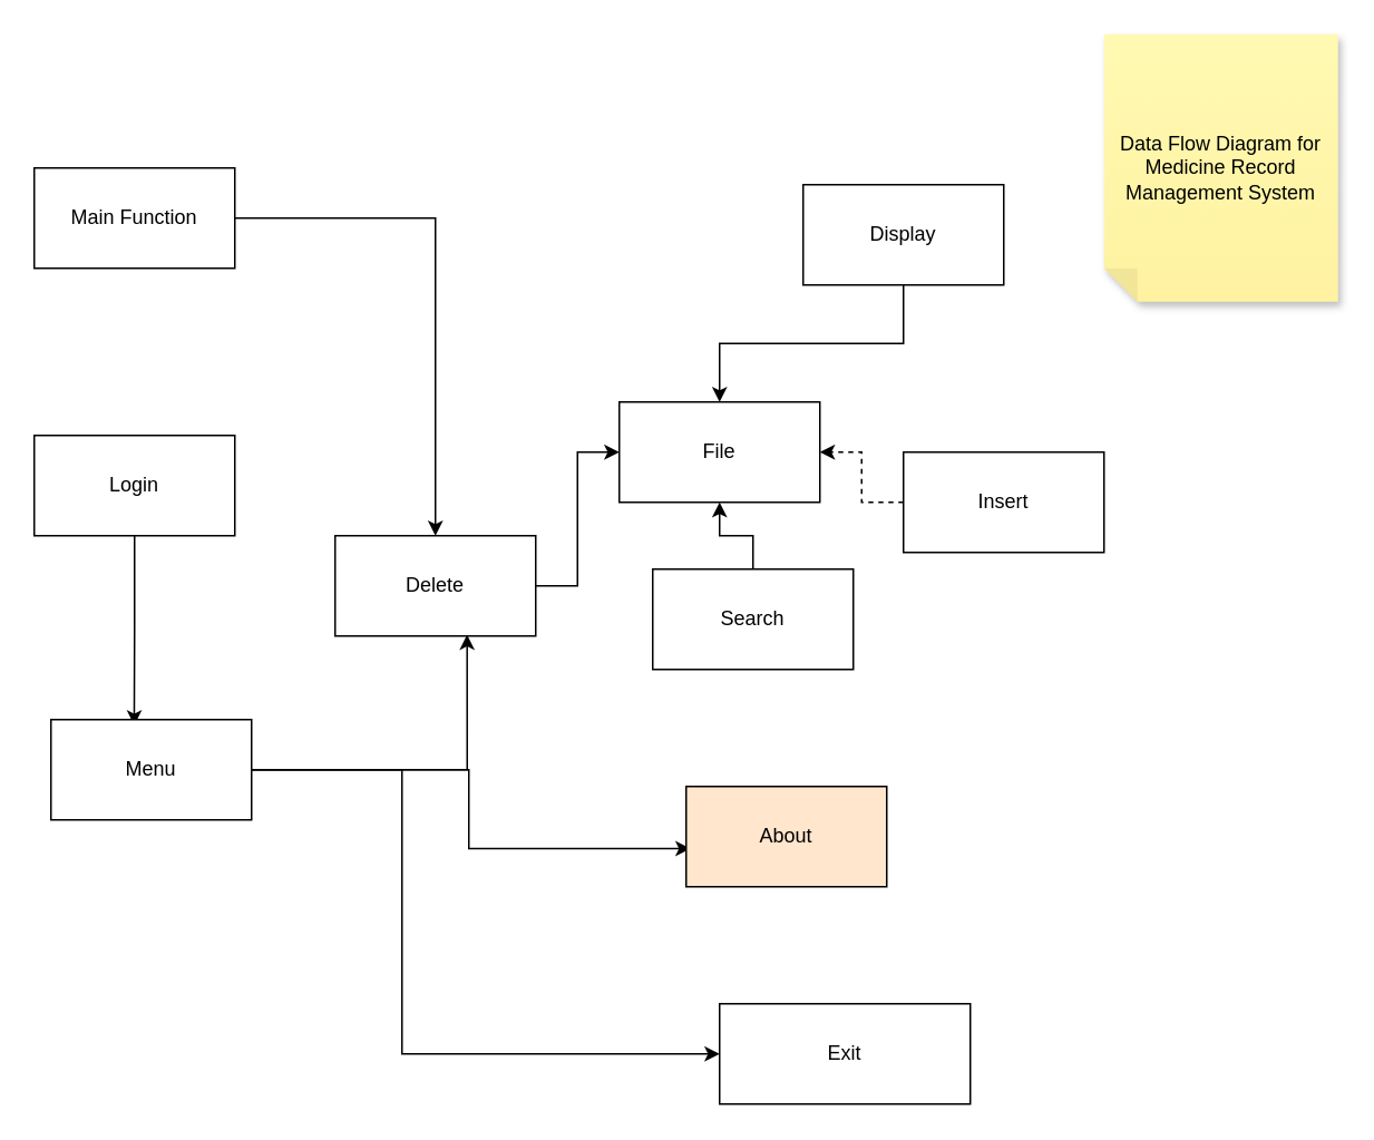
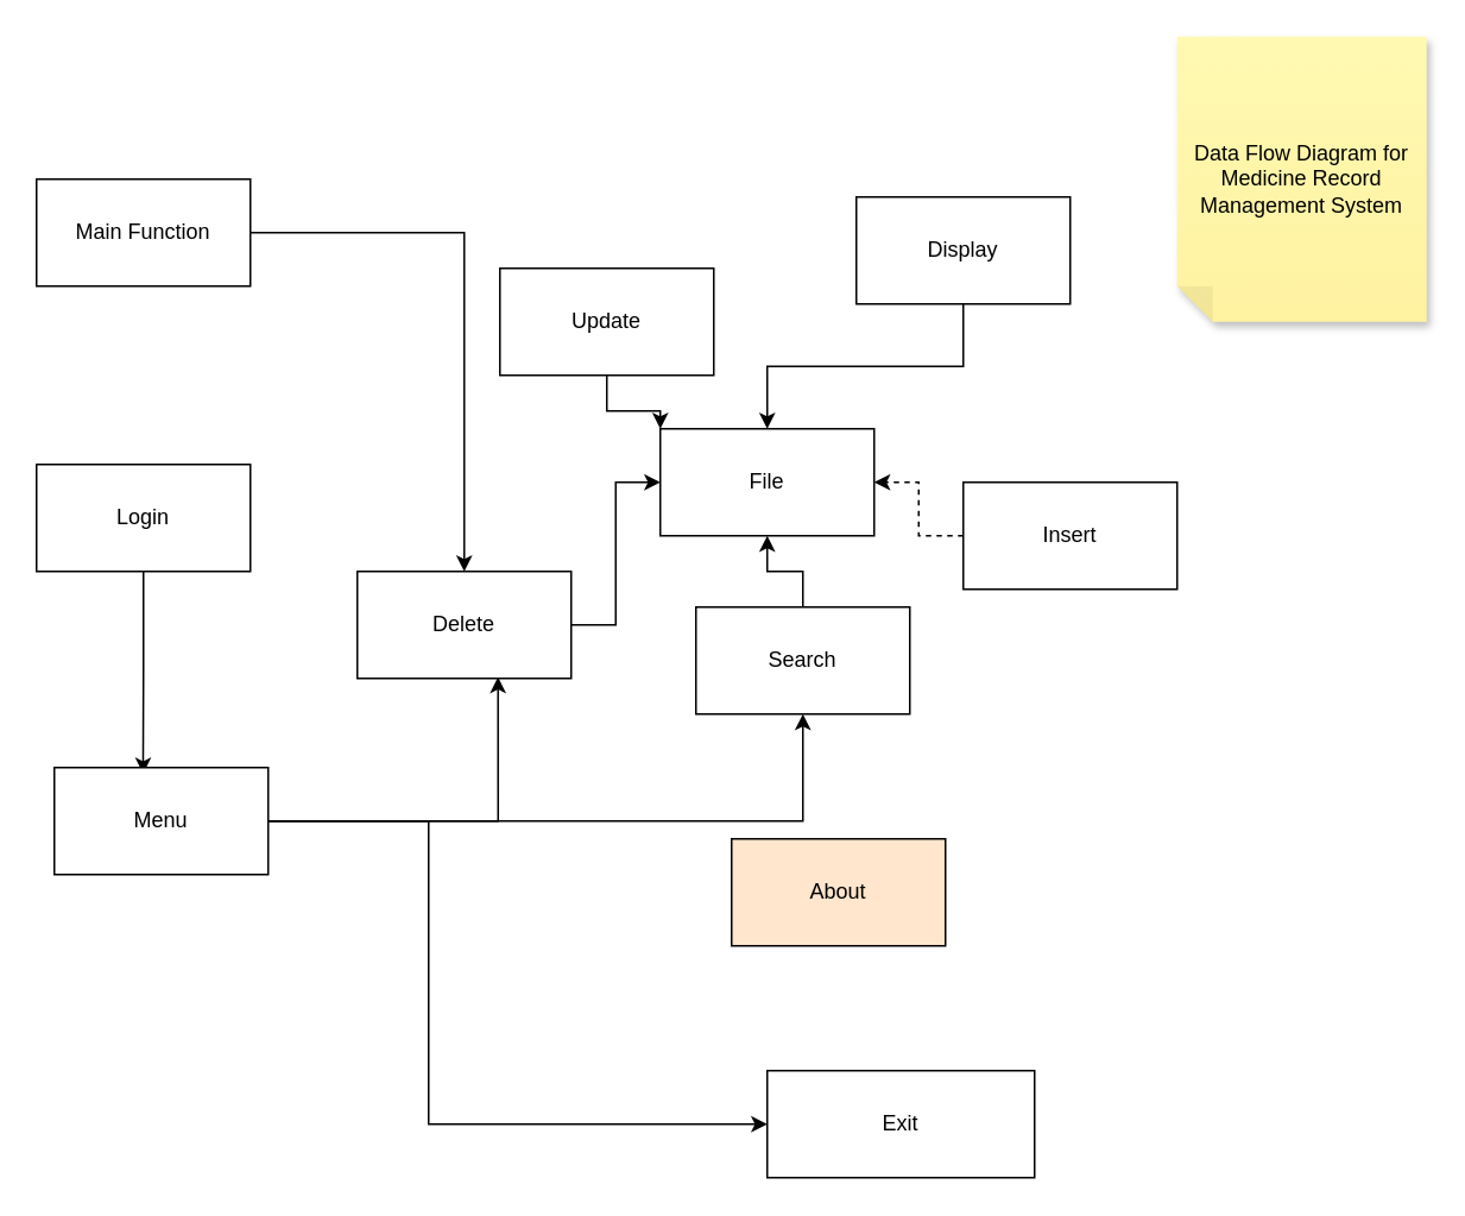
  <mxCell id="0" />
  <mxCell id="1" parent="0" />
  <mxCell id="2" style="edgeStyle=orthogonalEdgeStyle;rounded=0;orthogonalLoop=1;jettySize=auto;html=1;" edge="1" parent="1" source="3" target="13"><mxGeometry relative="1" as="geometry" /></mxCell>
  <mxCell id="3" value="Main Function" style="rounded=0;whiteSpace=wrap;html=1;" vertex="1" parent="1"><mxGeometry x="20" y="100" width="120" height="60" as="geometry" /></mxCell>
  <mxCell id="4" style="edgeStyle=orthogonalEdgeStyle;rounded=0;orthogonalLoop=1;jettySize=auto;html=1;entryX=0.415;entryY=0.057;entryDx=0;entryDy=0;entryPerimeter=0;" edge="1" parent="1" source="5" target="9"><mxGeometry relative="1" as="geometry" /></mxCell>
  <mxCell id="5" value="Login" style="rounded=0;whiteSpace=wrap;html=1;" vertex="1" parent="1"><mxGeometry x="20" y="260" width="120" height="60" as="geometry" /></mxCell>
  <mxCell id="6" style="edgeStyle=orthogonalEdgeStyle;rounded=0;orthogonalLoop=1;jettySize=auto;html=1;entryX=0.658;entryY=0.987;entryDx=0;entryDy=0;entryPerimeter=0;" edge="1" parent="1" source="9" target="13"><mxGeometry relative="1" as="geometry" /></mxCell>
- <mxCell id="7" style="edgeStyle=orthogonalEdgeStyle;rounded=0;orthogonalLoop=1;jettySize=auto;html=1;entryX=0.022;entryY=0.62;entryDx=0;entryDy=0;entryPerimeter=0;" edge="1" parent="1" source="9" target="20"><mxGeometry relative="1" as="geometry" /></mxCell>
+ <mxCell id="7" style="edgeStyle=orthogonalEdgeStyle;rounded=0;orthogonalLoop=1;jettySize=auto;html=1;" edge="1" parent="1" source="9" target="19"><mxGeometry relative="1" as="geometry" /></mxCell>
  <mxCell id="8" style="edgeStyle=orthogonalEdgeStyle;rounded=0;orthogonalLoop=1;jettySize=auto;html=1;entryX=0;entryY=0.5;entryDx=0;entryDy=0;" edge="1" parent="1" source="9" target="21"><mxGeometry relative="1" as="geometry"><Array as="points"><mxPoint x="240" y="460" /><mxPoint x="240" y="630" /></Array></mxGeometry></mxCell>
  <mxCell id="9" value="Menu" style="rounded=0;whiteSpace=wrap;html=1;" vertex="1" parent="1"><mxGeometry x="30" y="430" width="120" height="60" as="geometry" /></mxCell>
  <mxCell id="10" style="edgeStyle=orthogonalEdgeStyle;rounded=0;orthogonalLoop=1;jettySize=auto;html=1;dashed=1;" edge="1" parent="1" source="11" target="22"><mxGeometry relative="1" as="geometry" /></mxCell>
  <mxCell id="11" value="Insert" style="rounded=0;whiteSpace=wrap;html=1;" vertex="1" parent="1"><mxGeometry x="540" y="270" width="120" height="60" as="geometry" /></mxCell>
  <mxCell id="12" style="edgeStyle=orthogonalEdgeStyle;rounded=0;orthogonalLoop=1;jettySize=auto;html=1;entryX=0;entryY=0.5;entryDx=0;entryDy=0;" edge="1" parent="1" source="13" target="22"><mxGeometry relative="1" as="geometry" /></mxCell>
  <mxCell id="13" value="Delete" style="rounded=0;whiteSpace=wrap;html=1;" vertex="1" parent="1"><mxGeometry x="200" y="320" width="120" height="60" as="geometry" /></mxCell>
+ <mxCell id="14" style="edgeStyle=orthogonalEdgeStyle;rounded=0;orthogonalLoop=1;jettySize=auto;html=1;entryX=0;entryY=0;entryDx=0;entryDy=0;" edge="1" parent="1" source="15" target="22"><mxGeometry relative="1" as="geometry" /></mxCell>
+ <mxCell id="15" value="Update" style="rounded=0;whiteSpace=wrap;html=1;" vertex="1" parent="1"><mxGeometry x="280" y="150" width="120" height="60" as="geometry" /></mxCell>
  <mxCell id="16" style="edgeStyle=orthogonalEdgeStyle;rounded=0;orthogonalLoop=1;jettySize=auto;html=1;entryX=0.5;entryY=0;entryDx=0;entryDy=0;" edge="1" parent="1" source="17" target="22"><mxGeometry relative="1" as="geometry" /></mxCell>
  <mxCell id="17" value="Display" style="rounded=0;whiteSpace=wrap;html=1;" vertex="1" parent="1"><mxGeometry x="480" y="110" width="120" height="60" as="geometry" /></mxCell>
  <mxCell id="18" style="edgeStyle=orthogonalEdgeStyle;rounded=0;orthogonalLoop=1;jettySize=auto;html=1;entryX=0.5;entryY=1;entryDx=0;entryDy=0;" edge="1" parent="1" source="19" target="22"><mxGeometry relative="1" as="geometry" /></mxCell>
  <mxCell id="19" value="Search" style="rounded=0;whiteSpace=wrap;html=1;" vertex="1" parent="1"><mxGeometry x="390" y="340" width="120" height="60" as="geometry" /></mxCell>
  <mxCell id="20" value="About" style="rounded=0;whiteSpace=wrap;html=1;fillColor=#ffe6cc;" vertex="1" parent="1"><mxGeometry x="410" y="470" width="120" height="60" as="geometry" /></mxCell>
  <mxCell id="21" value="Exit&lt;br&gt;" style="rounded=0;whiteSpace=wrap;html=1;" vertex="1" parent="1"><mxGeometry x="430" y="600" width="150" height="60" as="geometry" /></mxCell>
  <mxCell id="22" value="File" style="rounded=0;whiteSpace=wrap;html=1;" vertex="1" parent="1"><mxGeometry x="370" y="240" width="120" height="60" as="geometry" /></mxCell>
  <mxCell id="23" value="Data Flow Diagram for Medicine Record Management System" style="shape=note;whiteSpace=wrap;html=1;backgroundOutline=1;fontColor=#000000;darkOpacity=0.05;fillColor=#FFF9B2;strokeColor=none;fillStyle=solid;direction=west;gradientDirection=north;gradientColor=#FFF2A1;shadow=1;size=20;pointerEvents=1;" vertex="1" parent="1"><mxGeometry x="660" y="20" width="140" height="160" as="geometry" /></mxCell>
